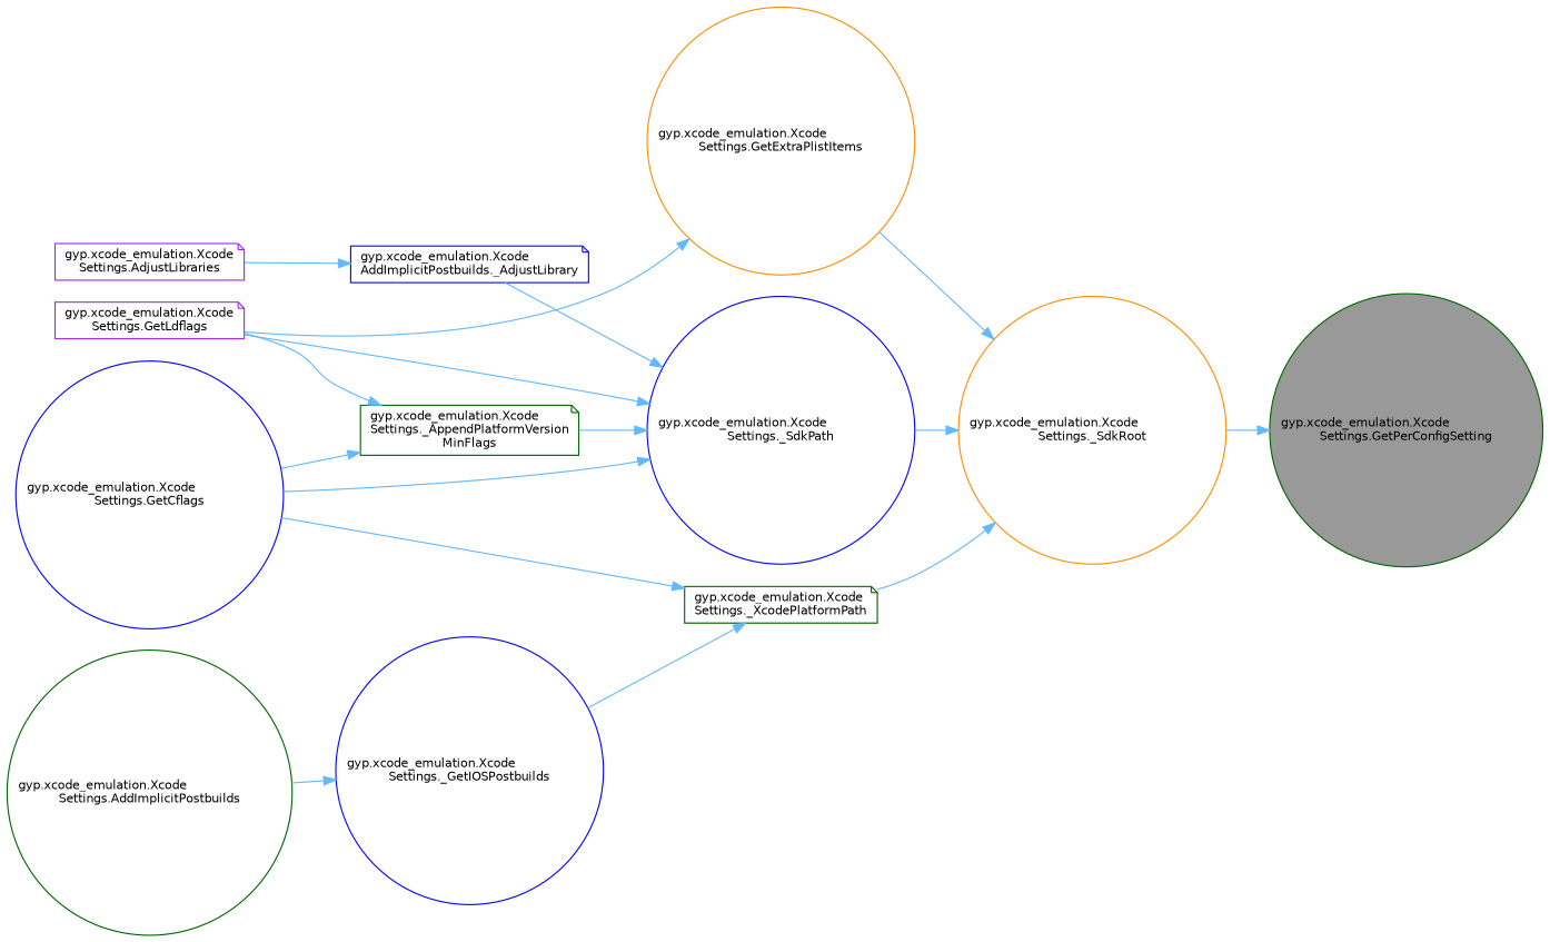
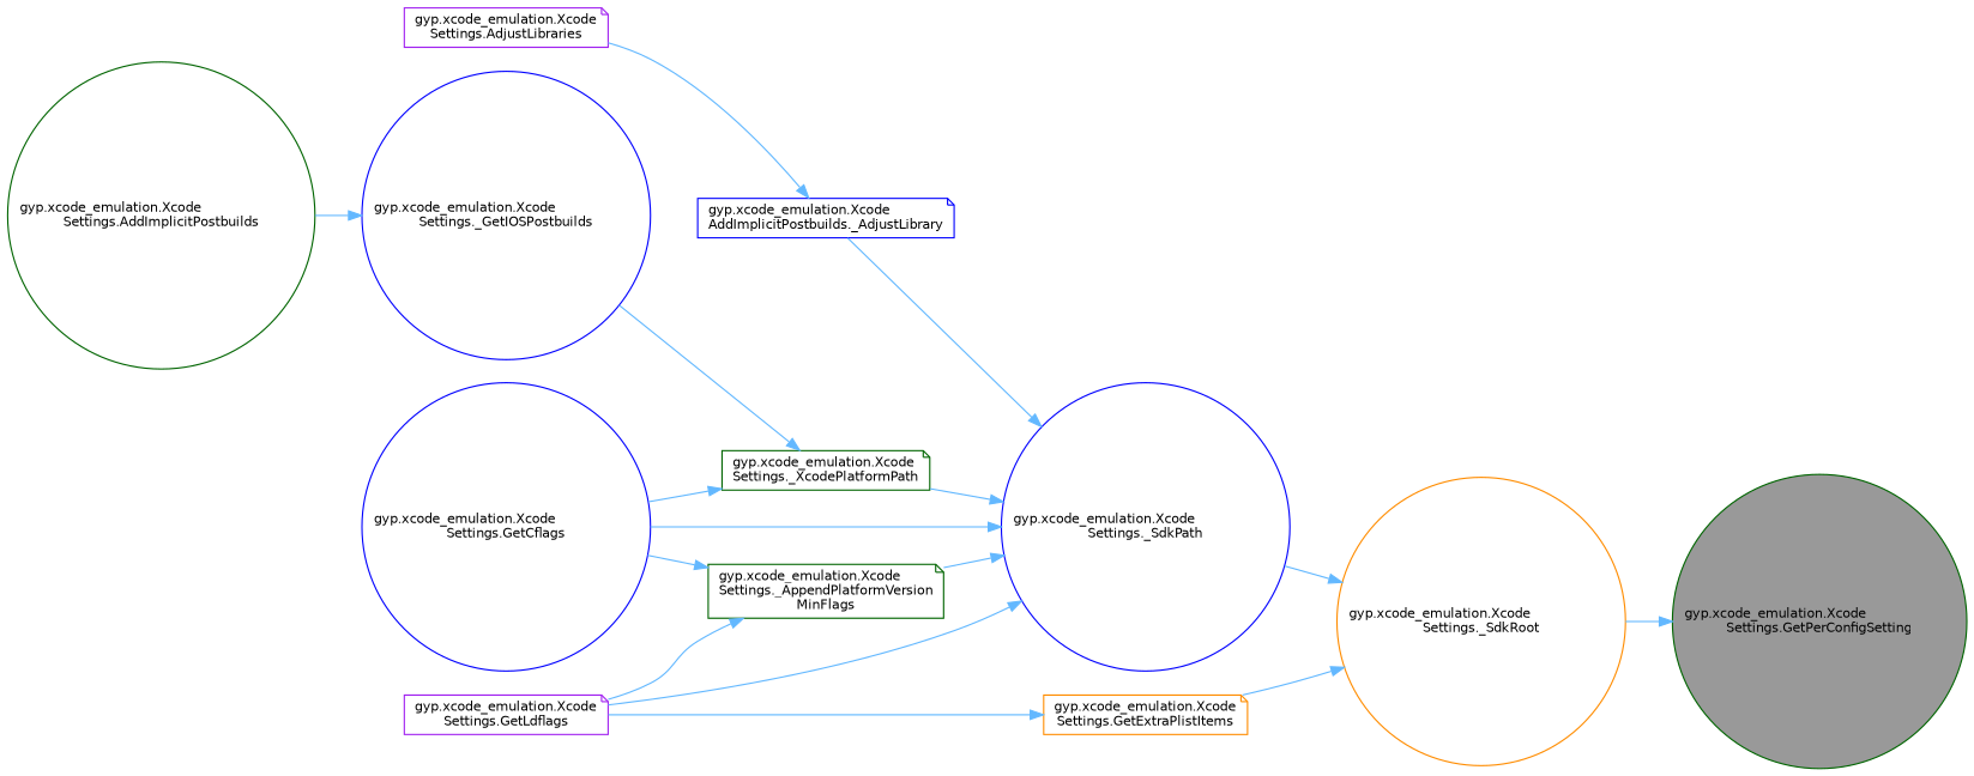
  digraph {
    rankdir=RL
    node [color=darkgreen fillcolor=white fontname=Helvetica fontsize=10 shape=circle style=filled]
    edge [color=steelblue1 dir=back fontname=Helvetica fontsize=10 labelfontname=Helvetica labelfontsize=10 style=solid]
    n1 [fillcolor=grey60 fontcolor=black height=0.2 label="gyp.xcode_emulation.Xcode\lSettings.GetPerConfigSetting" width=0.4]
    n2 [color=darkorange height=0.2 label="gyp.xcode_emulation.Xcode\lSettings._SdkRoot" width=0.4]
    n3 [color=blue height=0.2 label="gyp.xcode_emulation.Xcode\lSettings._SdkPath" width=0.4]
    n4 [height=0.2 label="gyp.xcode_emulation.Xcode\lSettings._XcodePlatformPath" shape=note width=0.4]
-   n5 [color=darkorange height=0.2 label="gyp.xcode_emulation.Xcode\lSettings.GetExtraPlistItems" width=0.4]
+   n5 [color=darkorange height=0.2 label="gyp.xcode_emulation.Xcode\lSettings.GetExtraPlistItems" shape=note width=0.4]
    n6 [color=blue height=0.2 label="gyp.xcode_emulation.Xcode\lAddImplicitPostbuilds._AdjustLibrary" shape=note width=0.4]
    n7 [height=0.2 label="gyp.xcode_emulation.Xcode\lSettings._AppendPlatformVersion\lMinFlags" shape=note width=0.4]
    n8 [color=blue height=0.2 label="gyp.xcode_emulation.Xcode\lSettings.GetCflags" width=0.4]
    n9 [color=purple height=0.2 label="gyp.xcode_emulation.Xcode\lSettings.GetLdflags" shape=note width=0.4]
    n10 [color=blue height=0.2 label="gyp.xcode_emulation.Xcode\lSettings._GetIOSPostbuilds" width=0.4]
    n11 [color=purple height=0.2 label="gyp.xcode_emulation.Xcode\lSettings.AdjustLibraries" shape=note width=0.4]
    n12 [height=0.2 label="gyp.xcode_emulation.Xcode\lSettings.AddImplicitPostbuilds" width=0.4]
    n1 -> n2
    n2 -> n3
-   n2 -> n4
+   n3 -> n4
    n2 -> n5
    n3 -> n6
    n3 -> n7
    n3 -> n8
    n3 -> n9
    n4 -> n8
    n4 -> n10
    n5 -> n9
    n6 -> n11
    n7 -> n8
    n7 -> n9
    n10 -> n12
  }
